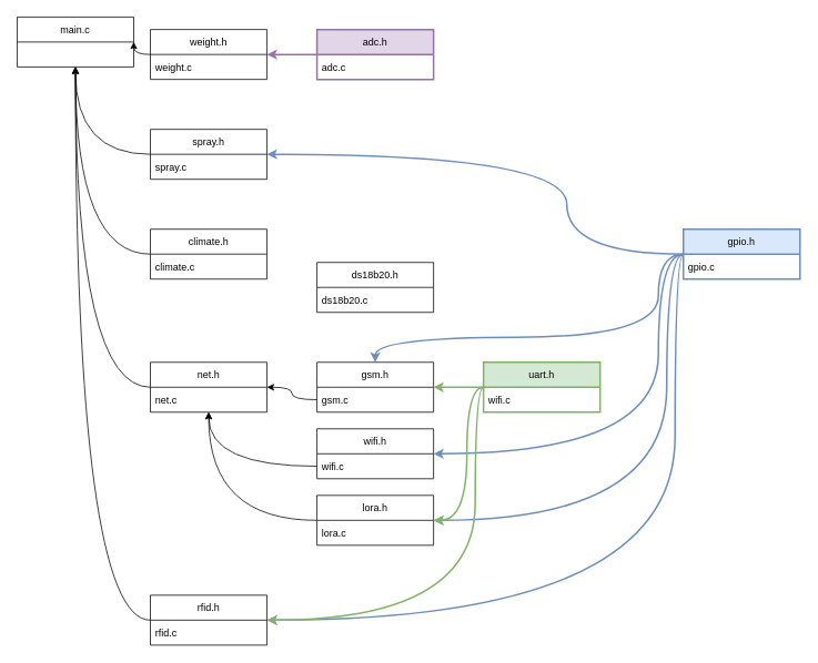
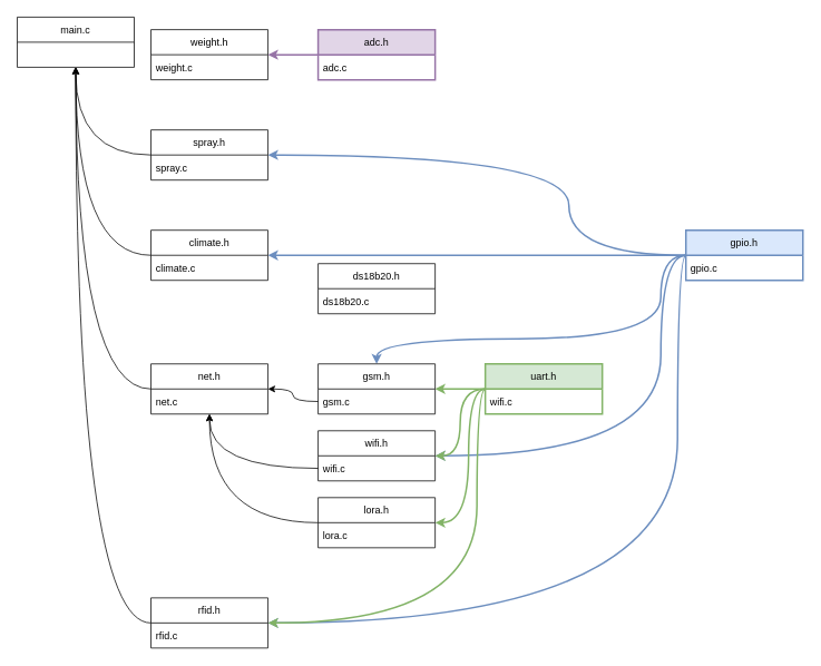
  <mxCell id="0" />
  <mxCell id="1" parent="0" />
  <mxCell id="2" value="main.c" style="swimlane;fontStyle=0;childLayout=stackLayout;horizontal=1;startSize=30;horizontalStack=0;resizeParent=1;resizeParentMax=0;resizeLast=0;collapsible=1;marginBottom=0;" vertex="1" parent="1"><mxGeometry x="20" y="20" width="140" height="60" as="geometry" /></mxCell>
- <mxCell id="3" style="edgeStyle=orthogonalEdgeStyle;rounded=0;orthogonalLoop=1;jettySize=auto;html=1;curved=1;" edge="1" parent="1" source="4" target="2"><mxGeometry relative="1" as="geometry" /></mxCell>
  <mxCell id="4" value="weight.h" style="swimlane;fontStyle=0;childLayout=stackLayout;horizontal=1;startSize=30;horizontalStack=0;resizeParent=1;resizeParentMax=0;resizeLast=0;collapsible=1;marginBottom=0;" vertex="1" parent="1"><mxGeometry x="180" y="35" width="140" height="60" as="geometry" /></mxCell>
  <mxCell id="5" value="weight.c" style="text;strokeColor=none;fillColor=none;align=left;verticalAlign=middle;spacingLeft=4;spacingRight=4;overflow=hidden;points=[[0,0.5],[1,0.5]];portConstraint=eastwest;rotatable=0;" vertex="1" parent="4"><mxGeometry y="30" width="140" height="30" as="geometry" /></mxCell>
  <mxCell id="6" style="edgeStyle=orthogonalEdgeStyle;rounded=0;orthogonalLoop=1;jettySize=auto;html=1;curved=1;" edge="1" parent="1" source="7" target="2"><mxGeometry relative="1" as="geometry" /></mxCell>
  <mxCell id="7" value="spray.h" style="swimlane;fontStyle=0;childLayout=stackLayout;horizontal=1;startSize=30;horizontalStack=0;resizeParent=1;resizeParentMax=0;resizeLast=0;collapsible=1;marginBottom=0;" vertex="1" parent="1"><mxGeometry x="180" y="155" width="140" height="60" as="geometry" /></mxCell>
  <mxCell id="8" value="spray.c" style="text;strokeColor=none;fillColor=none;align=left;verticalAlign=middle;spacingLeft=4;spacingRight=4;overflow=hidden;points=[[0,0.5],[1,0.5]];portConstraint=eastwest;rotatable=0;" vertex="1" parent="7"><mxGeometry y="30" width="140" height="30" as="geometry" /></mxCell>
  <mxCell id="9" style="edgeStyle=orthogonalEdgeStyle;curved=1;rounded=0;orthogonalLoop=1;jettySize=auto;html=1;" edge="1" parent="1" source="10" target="2"><mxGeometry relative="1" as="geometry" /></mxCell>
  <mxCell id="10" value="climate.h" style="swimlane;fontStyle=0;childLayout=stackLayout;horizontal=1;startSize=30;horizontalStack=0;resizeParent=1;resizeParentMax=0;resizeLast=0;collapsible=1;marginBottom=0;" vertex="1" parent="1"><mxGeometry x="180" y="275" width="140" height="60" as="geometry" /></mxCell>
  <mxCell id="11" value="climate.c" style="text;strokeColor=none;fillColor=none;align=left;verticalAlign=middle;spacingLeft=4;spacingRight=4;overflow=hidden;points=[[0,0.5],[1,0.5]];portConstraint=eastwest;rotatable=0;" vertex="1" parent="10"><mxGeometry y="30" width="140" height="30" as="geometry" /></mxCell>
  <mxCell id="12" style="edgeStyle=orthogonalEdgeStyle;curved=1;rounded=0;orthogonalLoop=1;jettySize=auto;html=1;" edge="1" parent="1" source="13" target="2"><mxGeometry relative="1" as="geometry" /></mxCell>
  <mxCell id="13" value="net.h" style="swimlane;fontStyle=0;childLayout=stackLayout;horizontal=1;startSize=30;horizontalStack=0;resizeParent=1;resizeParentMax=0;resizeLast=0;collapsible=1;marginBottom=0;" vertex="1" parent="1"><mxGeometry x="180" y="435" width="140" height="60" as="geometry" /></mxCell>
  <mxCell id="14" value="net.c" style="text;strokeColor=none;fillColor=none;align=left;verticalAlign=middle;spacingLeft=4;spacingRight=4;overflow=hidden;points=[[0,0.5],[1,0.5]];portConstraint=eastwest;rotatable=0;" vertex="1" parent="13"><mxGeometry y="30" width="140" height="30" as="geometry" /></mxCell>
  <mxCell id="15" style="edgeStyle=orthogonalEdgeStyle;curved=1;rounded=0;orthogonalLoop=1;jettySize=auto;html=1;strokeWidth=2;fillColor=#e1d5e7;strokeColor=#9673a6;" edge="1" parent="1" source="16" target="4"><mxGeometry relative="1" as="geometry" /></mxCell>
  <mxCell id="16" value="adc.h" style="swimlane;fontStyle=0;childLayout=stackLayout;horizontal=1;startSize=30;horizontalStack=0;resizeParent=1;resizeParentMax=0;resizeLast=0;collapsible=1;marginBottom=0;strokeWidth=2;fillColor=#e1d5e7;strokeColor=#9673a6;" vertex="1" parent="1"><mxGeometry x="380" y="35" width="140" height="60" as="geometry" /></mxCell>
  <mxCell id="17" value="adc.c" style="text;strokeColor=none;fillColor=none;align=left;verticalAlign=middle;spacingLeft=4;spacingRight=4;overflow=hidden;points=[[0,0.5],[1,0.5]];portConstraint=eastwest;rotatable=0;" vertex="1" parent="16"><mxGeometry y="30" width="140" height="30" as="geometry" /></mxCell>
+ <mxCell id="18" style="edgeStyle=orthogonalEdgeStyle;curved=1;rounded=0;orthogonalLoop=1;jettySize=auto;html=1;fillColor=#dae8fc;strokeColor=#6c8ebf;strokeWidth=2;" edge="1" parent="1" source="24" target="10"><mxGeometry relative="1" as="geometry"><Array as="points" /></mxGeometry></mxCell>
  <mxCell id="19" style="edgeStyle=orthogonalEdgeStyle;curved=1;rounded=0;orthogonalLoop=1;jettySize=auto;html=1;fillColor=#dae8fc;strokeColor=#6c8ebf;strokeWidth=2;" edge="1" parent="1" source="24" target="28"><mxGeometry relative="1" as="geometry"><Array as="points"><mxPoint x="790" y="305" /><mxPoint x="790" y="405" /><mxPoint x="450" y="405" /></Array></mxGeometry></mxCell>
  <mxCell id="20" style="edgeStyle=orthogonalEdgeStyle;curved=1;rounded=0;orthogonalLoop=1;jettySize=auto;html=1;fillColor=#dae8fc;strokeColor=#6c8ebf;strokeWidth=2;" edge="1" parent="1" source="24" target="31"><mxGeometry relative="1" as="geometry"><Array as="points"><mxPoint x="790" y="305" /><mxPoint x="790" y="545" /></Array></mxGeometry></mxCell>
- <mxCell id="21" style="edgeStyle=orthogonalEdgeStyle;curved=1;rounded=0;orthogonalLoop=1;jettySize=auto;html=1;fillColor=#dae8fc;strokeColor=#6c8ebf;strokeWidth=2;" edge="1" parent="1" source="24" target="35"><mxGeometry relative="1" as="geometry"><Array as="points"><mxPoint x="800" y="305" /><mxPoint x="800" y="625" /></Array></mxGeometry></mxCell>
  <mxCell id="22" style="edgeStyle=orthogonalEdgeStyle;curved=1;rounded=0;orthogonalLoop=1;jettySize=auto;html=1;fillColor=#dae8fc;strokeColor=#6c8ebf;strokeWidth=2;" edge="1" parent="1" source="24" target="44"><mxGeometry relative="1" as="geometry"><Array as="points"><mxPoint x="810" y="305" /><mxPoint x="810" y="745" /></Array></mxGeometry></mxCell>
  <mxCell id="23" style="edgeStyle=orthogonalEdgeStyle;curved=1;rounded=0;orthogonalLoop=1;jettySize=auto;html=1;strokeWidth=2;fillColor=#dae8fc;strokeColor=#6c8ebf;" edge="1" parent="1" source="24" target="7"><mxGeometry relative="1" as="geometry"><Array as="points"><mxPoint x="680" y="305" /><mxPoint x="680" y="185" /></Array></mxGeometry></mxCell>
  <mxCell id="24" value="gpio.h" style="swimlane;fontStyle=0;childLayout=stackLayout;horizontal=1;startSize=30;horizontalStack=0;resizeParent=1;resizeParentMax=0;resizeLast=0;collapsible=1;marginBottom=0;fillColor=#dae8fc;strokeColor=#6c8ebf;strokeWidth=2;" vertex="1" parent="1"><mxGeometry x="820" y="275" width="140" height="60" as="geometry" /></mxCell>
  <mxCell id="25" value="gpio.c" style="text;strokeColor=none;fillColor=none;align=left;verticalAlign=middle;spacingLeft=4;spacingRight=4;overflow=hidden;points=[[0,0.5],[1,0.5]];portConstraint=eastwest;rotatable=0;" vertex="1" parent="24"><mxGeometry y="30" width="140" height="30" as="geometry" /></mxCell>
  <mxCell id="26" value="ds18b20.h" style="swimlane;fontStyle=0;childLayout=stackLayout;horizontal=1;startSize=30;horizontalStack=0;resizeParent=1;resizeParentMax=0;resizeLast=0;collapsible=1;marginBottom=0;" vertex="1" parent="1"><mxGeometry x="380" y="315" width="140" height="60" as="geometry" /></mxCell>
  <mxCell id="27" value="ds18b20.c" style="text;strokeColor=none;fillColor=none;align=left;verticalAlign=middle;spacingLeft=4;spacingRight=4;overflow=hidden;points=[[0,0.5],[1,0.5]];portConstraint=eastwest;rotatable=0;" vertex="1" parent="26"><mxGeometry y="30" width="140" height="30" as="geometry" /></mxCell>
  <mxCell id="28" value="gsm.h" style="swimlane;fontStyle=0;childLayout=stackLayout;horizontal=1;startSize=30;horizontalStack=0;resizeParent=1;resizeParentMax=0;resizeLast=0;collapsible=1;marginBottom=0;" vertex="1" parent="1"><mxGeometry x="380" y="435" width="140" height="60" as="geometry" /></mxCell>
  <mxCell id="29" value="gsm.c" style="text;strokeColor=none;fillColor=none;align=left;verticalAlign=middle;spacingLeft=4;spacingRight=4;overflow=hidden;points=[[0,0.5],[1,0.5]];portConstraint=eastwest;rotatable=0;" vertex="1" parent="28"><mxGeometry y="30" width="140" height="30" as="geometry" /></mxCell>
  <mxCell id="30" style="edgeStyle=orthogonalEdgeStyle;curved=1;rounded=0;orthogonalLoop=1;jettySize=auto;html=1;" edge="1" parent="1" source="29" target="13"><mxGeometry relative="1" as="geometry" /></mxCell>
  <mxCell id="31" value="wifi.h" style="swimlane;fontStyle=0;childLayout=stackLayout;horizontal=1;startSize=30;horizontalStack=0;resizeParent=1;resizeParentMax=0;resizeLast=0;collapsible=1;marginBottom=0;" vertex="1" parent="1"><mxGeometry x="380" y="515" width="140" height="60" as="geometry" /></mxCell>
  <mxCell id="32" value="wifi.c" style="text;strokeColor=none;fillColor=none;align=left;verticalAlign=middle;spacingLeft=4;spacingRight=4;overflow=hidden;points=[[0,0.5],[1,0.5]];portConstraint=eastwest;rotatable=0;" vertex="1" parent="31"><mxGeometry y="30" width="140" height="30" as="geometry" /></mxCell>
  <mxCell id="33" style="edgeStyle=orthogonalEdgeStyle;curved=1;rounded=0;orthogonalLoop=1;jettySize=auto;html=1;" edge="1" parent="1" source="32" target="13"><mxGeometry relative="1" as="geometry" /></mxCell>
  <mxCell id="34" style="edgeStyle=orthogonalEdgeStyle;curved=1;rounded=0;orthogonalLoop=1;jettySize=auto;html=1;" edge="1" parent="1" source="35" target="13"><mxGeometry relative="1" as="geometry" /></mxCell>
  <mxCell id="35" value="lora.h" style="swimlane;fontStyle=0;childLayout=stackLayout;horizontal=1;startSize=30;horizontalStack=0;resizeParent=1;resizeParentMax=0;resizeLast=0;collapsible=1;marginBottom=0;" vertex="1" parent="1"><mxGeometry x="380" y="595" width="140" height="60" as="geometry" /></mxCell>
  <mxCell id="36" value="lora.c" style="text;strokeColor=none;fillColor=none;align=left;verticalAlign=middle;spacingLeft=4;spacingRight=4;overflow=hidden;points=[[0,0.5],[1,0.5]];portConstraint=eastwest;rotatable=0;" vertex="1" parent="35"><mxGeometry y="30" width="140" height="30" as="geometry" /></mxCell>
  <mxCell id="37" style="edgeStyle=orthogonalEdgeStyle;curved=1;rounded=0;orthogonalLoop=1;jettySize=auto;html=1;fillColor=#d5e8d4;strokeColor=#82b366;strokeWidth=2;" edge="1" parent="1" source="41" target="28"><mxGeometry relative="1" as="geometry" /></mxCell>
+ <mxCell id="38" style="edgeStyle=orthogonalEdgeStyle;curved=1;rounded=0;orthogonalLoop=1;jettySize=auto;html=1;fillColor=#d5e8d4;strokeColor=#82b366;strokeWidth=2;" edge="1" parent="1" source="41" target="31"><mxGeometry relative="1" as="geometry"><Array as="points"><mxPoint x="550" y="465" /><mxPoint x="550" y="545" /></Array></mxGeometry></mxCell>
  <mxCell id="39" style="edgeStyle=orthogonalEdgeStyle;curved=1;rounded=0;orthogonalLoop=1;jettySize=auto;html=1;fillColor=#d5e8d4;strokeColor=#82b366;strokeWidth=2;" edge="1" parent="1" source="41" target="35"><mxGeometry relative="1" as="geometry"><Array as="points"><mxPoint x="560" y="465" /><mxPoint x="560" y="625" /></Array></mxGeometry></mxCell>
  <mxCell id="40" style="edgeStyle=orthogonalEdgeStyle;curved=1;rounded=0;orthogonalLoop=1;jettySize=auto;html=1;fillColor=#d5e8d4;strokeColor=#82b366;strokeWidth=2;" edge="1" parent="1" source="41" target="44"><mxGeometry relative="1" as="geometry"><Array as="points"><mxPoint x="570" y="465" /><mxPoint x="570" y="745" /></Array></mxGeometry></mxCell>
  <mxCell id="41" value="uart.h" style="swimlane;fontStyle=0;childLayout=stackLayout;horizontal=1;startSize=30;horizontalStack=0;resizeParent=1;resizeParentMax=0;resizeLast=0;collapsible=1;marginBottom=0;fillColor=#d5e8d4;strokeColor=#82b366;strokeWidth=2;" vertex="1" parent="1"><mxGeometry x="580" y="435" width="140" height="60" as="geometry" /></mxCell>
  <mxCell id="42" value="wifi.c" style="text;strokeColor=none;fillColor=none;align=left;verticalAlign=middle;spacingLeft=4;spacingRight=4;overflow=hidden;points=[[0,0.5],[1,0.5]];portConstraint=eastwest;rotatable=0;" vertex="1" parent="41"><mxGeometry y="30" width="140" height="30" as="geometry" /></mxCell>
  <mxCell id="43" style="edgeStyle=orthogonalEdgeStyle;curved=1;rounded=0;orthogonalLoop=1;jettySize=auto;html=1;" edge="1" parent="1" source="44" target="2"><mxGeometry relative="1" as="geometry" /></mxCell>
  <mxCell id="44" value="rfid.h" style="swimlane;fontStyle=0;childLayout=stackLayout;horizontal=1;startSize=30;horizontalStack=0;resizeParent=1;resizeParentMax=0;resizeLast=0;collapsible=1;marginBottom=0;" vertex="1" parent="1"><mxGeometry x="180" y="715" width="140" height="60" as="geometry" /></mxCell>
  <mxCell id="45" value="rfid.c" style="text;strokeColor=none;fillColor=none;align=left;verticalAlign=middle;spacingLeft=4;spacingRight=4;overflow=hidden;points=[[0,0.5],[1,0.5]];portConstraint=eastwest;rotatable=0;" vertex="1" parent="44"><mxGeometry y="30" width="140" height="30" as="geometry" /></mxCell>
